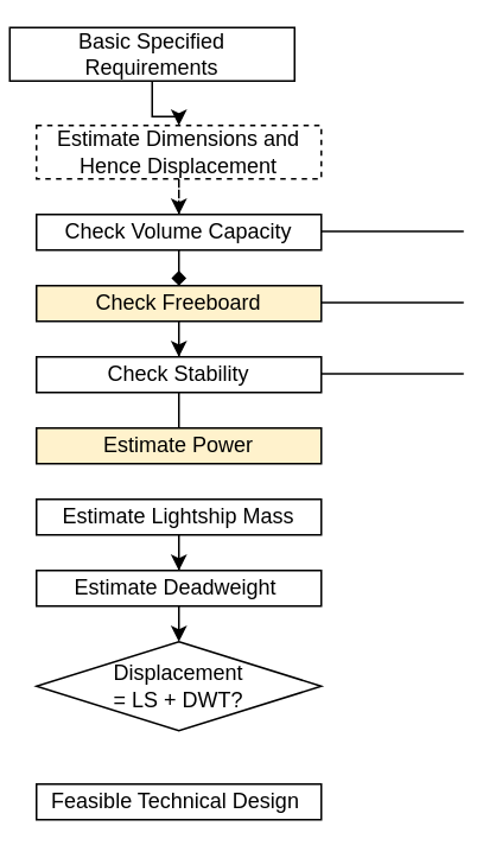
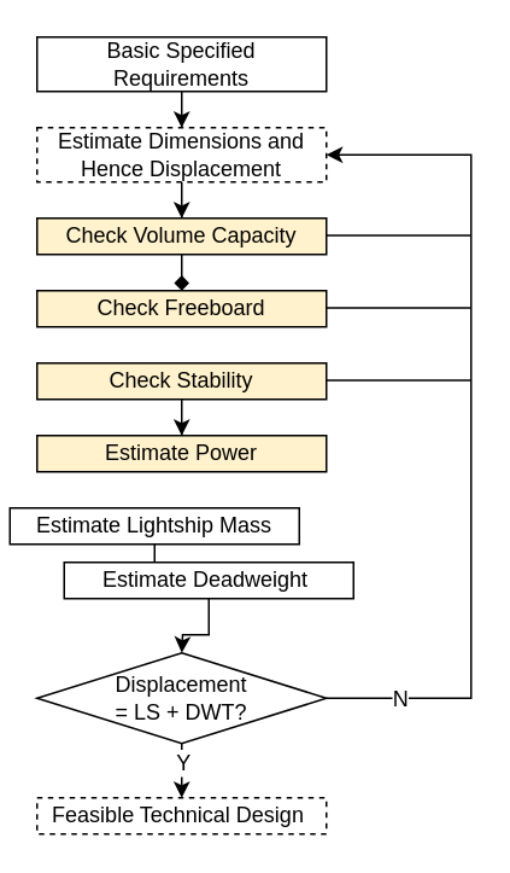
  <mxCell id="0" />
  <mxCell id="1" parent="0" />
  <mxCell id="2" value="" style="edgeStyle=orthogonalEdgeStyle;rounded=0;orthogonalLoop=1;jettySize=auto;html=1;entryX=0.5;entryY=0;entryDx=0;entryDy=0;" edge="1" parent="1" source="3" target="5"><mxGeometry relative="1" as="geometry" /></mxCell>
- <mxCell id="3" value="Basic Specified Requirements" style="rounded=0;whiteSpace=wrap;html=1;" vertex="1" parent="1"><mxGeometry x="5" y="15" width="160" height="30" as="geometry" /></mxCell>
- <mxCell id="4" value="" style="edgeStyle=orthogonalEdgeStyle;rounded=0;orthogonalLoop=1;jettySize=auto;html=1;entryX=0.5;entryY=0;entryDx=0;entryDy=0;dashed=1;" edge="1" parent="1" source="5" target="6"><mxGeometry relative="1" as="geometry" /></mxCell>
+ <mxCell id="3" value="Basic Specified Requirements" style="rounded=0;whiteSpace=wrap;html=1;" vertex="1" parent="1"><mxGeometry x="20" y="20" width="160" height="30" as="geometry" /></mxCell>
+ <mxCell id="4" value="" style="edgeStyle=orthogonalEdgeStyle;rounded=0;orthogonalLoop=1;jettySize=auto;html=1;entryX=0.5;entryY=0;entryDx=0;entryDy=0;" edge="1" parent="1" source="5" target="6"><mxGeometry relative="1" as="geometry" /></mxCell>
  <mxCell id="5" value="Estimate Dimensions and Hence Displacement" style="rounded=0;whiteSpace=wrap;html=1;dashed=1;" vertex="1" parent="1"><mxGeometry x="20" y="70" width="160" height="30" as="geometry" /></mxCell>
- <mxCell id="6" value="Check Volume Capacity" style="rounded=0;whiteSpace=wrap;html=1;" vertex="1" parent="1"><mxGeometry x="20" y="120" width="160" height="20" as="geometry" /></mxCell>
- <mxCell id="7" value="" style="edgeStyle=orthogonalEdgeStyle;rounded=0;orthogonalLoop=1;jettySize=auto;html=1;entryX=0.5;entryY=0;entryDx=0;entryDy=0;" edge="1" parent="1" source="8" target="15"><mxGeometry relative="1" as="geometry" /></mxCell>
+ <mxCell id="6" value="Check Volume Capacity" style="rounded=0;whiteSpace=wrap;html=1;fillColor=#fff2cc;" vertex="1" parent="1"><mxGeometry x="20" y="120" width="160" height="20" as="geometry" /></mxCell>
  <mxCell id="8" value="Check Freeboard" style="rounded=0;whiteSpace=wrap;html=1;fillColor=#fff2cc;" vertex="1" parent="1"><mxGeometry x="20" y="160" width="160" height="20" as="geometry" /></mxCell>
+ <mxCell id="9" value="" style="edgeStyle=orthogonalEdgeStyle;rounded=0;orthogonalLoop=1;jettySize=auto;html=1;entryX=1;entryY=0.5;entryDx=0;entryDy=0;" edge="1" parent="1" source="13" target="5"><mxGeometry relative="1" as="geometry"><mxPoint x="260" y="385" as="targetPoint" /><Array as="points"><mxPoint x="260" y="385" /><mxPoint x="260" y="85" /></Array></mxGeometry></mxCell>
+ <mxCell id="10" value="N" style="text;html=1;resizable=0;points=[];align=center;verticalAlign=middle;labelBackgroundColor=#ffffff;" vertex="1" connectable="0" parent="9"><mxGeometry x="-0.891" y="1" relative="1" as="geometry"><mxPoint x="15.5" y="1" as="offset" /></mxGeometry></mxCell>
+ <mxCell id="11" value="" style="edgeStyle=orthogonalEdgeStyle;rounded=0;orthogonalLoop=1;jettySize=auto;html=1;entryX=0.5;entryY=0;entryDx=0;entryDy=0;" edge="1" parent="1" source="13" target="21"><mxGeometry relative="1" as="geometry"><mxPoint x="100" y="490" as="targetPoint" /></mxGeometry></mxCell>
+ <mxCell id="12" value="Y" style="text;html=1;resizable=0;points=[];align=center;verticalAlign=middle;labelBackgroundColor=#ffffff;" vertex="1" connectable="0" parent="11"><mxGeometry x="1" y="17" relative="1" as="geometry"><mxPoint x="-17" y="-20" as="offset" /></mxGeometry></mxCell>
  <mxCell id="13" value="Displacement &lt;br&gt;= LS + DWT?" style="rhombus;whiteSpace=wrap;html=1;" vertex="1" parent="1"><mxGeometry x="20" y="360" width="160" height="50" as="geometry" /></mxCell>
- <mxCell id="14" value="" style="edgeStyle=orthogonalEdgeStyle;rounded=0;orthogonalLoop=1;jettySize=auto;html=1;entryX=0.5;entryY=0;entryDx=0;entryDy=0;endArrow=none;" edge="1" parent="1" source="15" target="16"><mxGeometry relative="1" as="geometry" /></mxCell>
- <mxCell id="15" value="Check Stability" style="rounded=0;whiteSpace=wrap;html=1;" vertex="1" parent="1"><mxGeometry x="20" y="200" width="160" height="20" as="geometry" /></mxCell>
+ <mxCell id="14" value="" style="edgeStyle=orthogonalEdgeStyle;rounded=0;orthogonalLoop=1;jettySize=auto;html=1;entryX=0.5;entryY=0;entryDx=0;entryDy=0;" edge="1" parent="1" source="15" target="16"><mxGeometry relative="1" as="geometry" /></mxCell>
+ <mxCell id="15" value="Check Stability" style="rounded=0;whiteSpace=wrap;html=1;fillColor=#fff2cc;" vertex="1" parent="1"><mxGeometry x="20" y="200" width="160" height="20" as="geometry" /></mxCell>
  <mxCell id="16" value="Estimate Power" style="rounded=0;whiteSpace=wrap;html=1;fillColor=#fff2cc;" vertex="1" parent="1"><mxGeometry x="20" y="240" width="160" height="20" as="geometry" /></mxCell>
  <mxCell id="17" value="" style="edgeStyle=orthogonalEdgeStyle;rounded=0;orthogonalLoop=1;jettySize=auto;html=1;entryX=0.5;entryY=0;entryDx=0;entryDy=0;" edge="1" parent="1" source="18" target="20"><mxGeometry relative="1" as="geometry" /></mxCell>
- <mxCell id="18" value="Estimate Lightship Mass" style="rounded=0;whiteSpace=wrap;html=1;" vertex="1" parent="1"><mxGeometry x="20" y="280" width="160" height="20" as="geometry" /></mxCell>
+ <mxCell id="18" value="Estimate Lightship Mass" style="rounded=0;whiteSpace=wrap;html=1;" vertex="1" parent="1"><mxGeometry x="5" y="280" width="160" height="20" as="geometry" /></mxCell>
  <mxCell id="19" value="" style="edgeStyle=orthogonalEdgeStyle;rounded=0;orthogonalLoop=1;jettySize=auto;html=1;" edge="1" parent="1" source="20"><mxGeometry relative="1" as="geometry"><mxPoint x="100" y="360" as="targetPoint" /></mxGeometry></mxCell>
- <mxCell id="20" value="Estimate Deadweight&amp;nbsp;" style="rounded=0;whiteSpace=wrap;html=1;" vertex="1" parent="1"><mxGeometry x="20" y="320" width="160" height="20" as="geometry" /></mxCell>
- <mxCell id="21" value="Feasible Technical Design&amp;nbsp;" style="rounded=0;whiteSpace=wrap;html=1;" vertex="1" parent="1"><mxGeometry x="20" y="440" width="160" height="20" as="geometry" /></mxCell>
+ <mxCell id="20" value="Estimate Deadweight&amp;nbsp;" style="rounded=0;whiteSpace=wrap;html=1;" vertex="1" parent="1"><mxGeometry x="35" y="310" width="160" height="20" as="geometry" /></mxCell>
+ <mxCell id="21" value="Feasible Technical Design&amp;nbsp;" style="rounded=0;whiteSpace=wrap;html=1;dashed=1;" vertex="1" parent="1"><mxGeometry x="20" y="440" width="160" height="20" as="geometry" /></mxCell>
  <mxCell id="22" value="" style="edgeStyle=orthogonalEdgeStyle;rounded=0;orthogonalLoop=1;jettySize=auto;html=1;entryX=0.5;entryY=0;entryDx=0;entryDy=0;endArrow=diamond;" edge="1" parent="1" source="6" target="8"><mxGeometry relative="1" as="geometry" /></mxCell>
  <mxCell id="23" value="" style="endArrow=none;html=1;exitX=1;exitY=0.5;exitDx=0;exitDy=0;" edge="1" parent="1"><mxGeometry width="50" height="50" relative="1" as="geometry"><mxPoint x="180" y="169.5" as="sourcePoint" /><mxPoint x="260" y="169.5" as="targetPoint" /></mxGeometry></mxCell>
  <mxCell id="24" value="" style="endArrow=none;html=1;exitX=1;exitY=0.5;exitDx=0;exitDy=0;" edge="1" parent="1"><mxGeometry width="50" height="50" relative="1" as="geometry"><mxPoint x="180" y="129.5" as="sourcePoint" /><mxPoint x="260" y="129.5" as="targetPoint" /></mxGeometry></mxCell>
  <mxCell id="25" value="" style="endArrow=none;html=1;exitX=1;exitY=0.5;exitDx=0;exitDy=0;" edge="1" parent="1"><mxGeometry width="50" height="50" relative="1" as="geometry"><mxPoint x="180" y="209.5" as="sourcePoint" /><mxPoint x="260" y="209.5" as="targetPoint" /></mxGeometry></mxCell>
